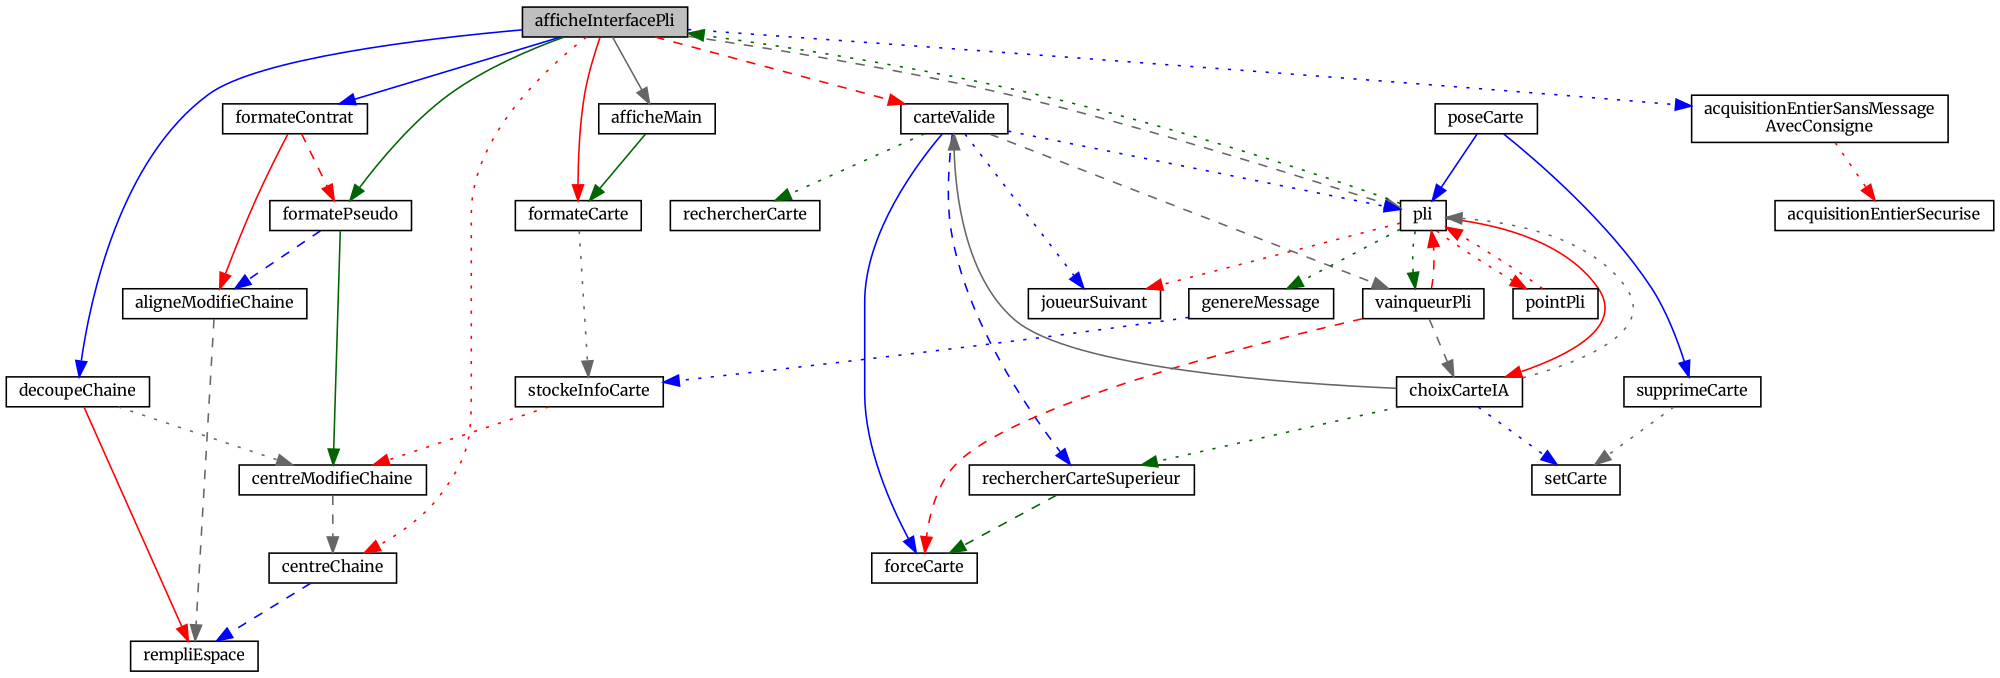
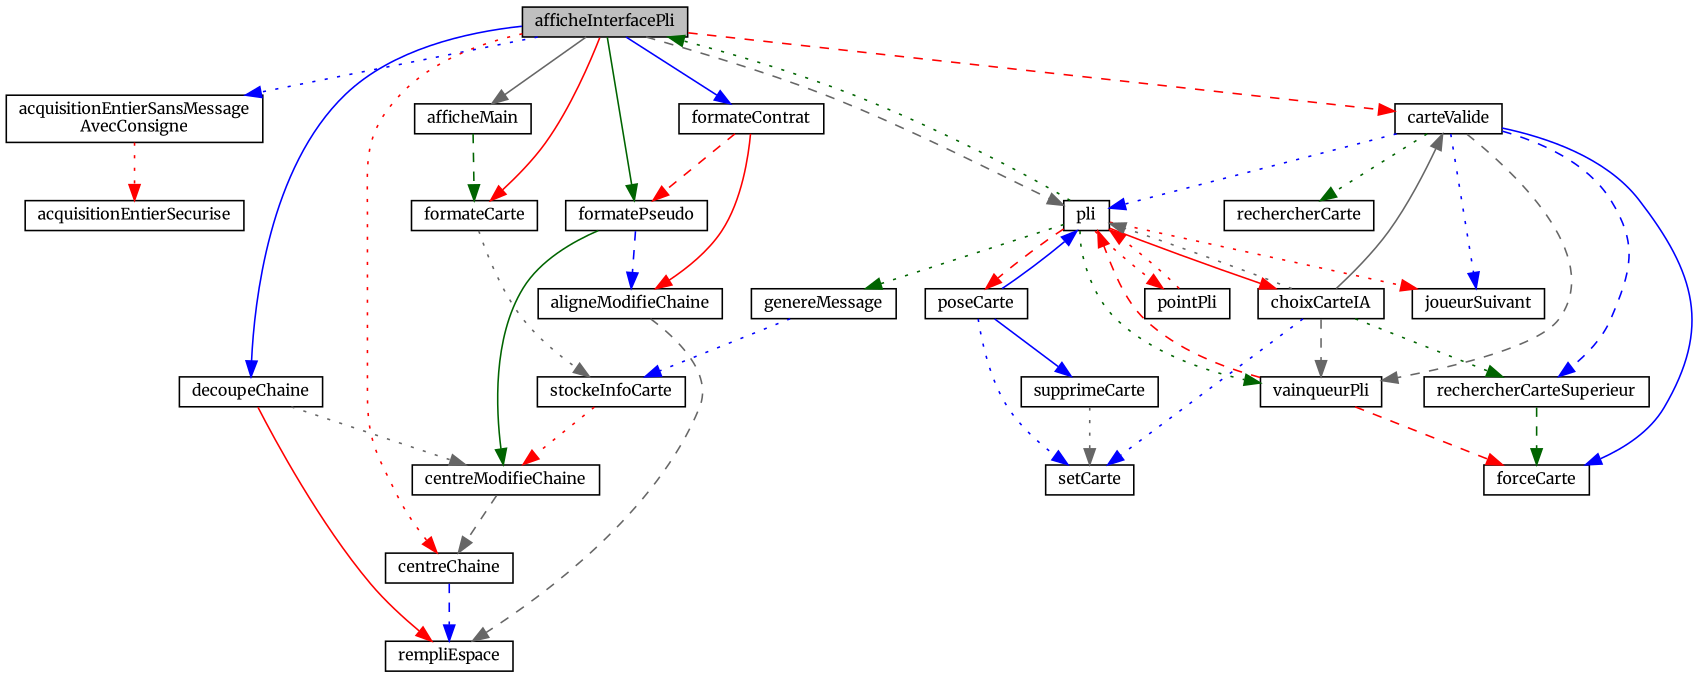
  digraph {
    fontname=Merriweather
    rankdir=TB
    node [color=black fillcolor=white fontname=Merriweather fontsize=10 shape=record style=filled]
    edge [color=red fontname=Merriweather fontsize=10 labelfontname=Helvetica labelfontsize=10 style=dotted]
    n1 [fillcolor=grey75 fontcolor=black height=0.2 label=afficheInterfacePli width=0.4]
    n2 [height=0.2 label="acquisitionEntierSansMessage\lAvecConsigne" width=0.4]
    n3 [height=0.2 label=afficheMain width=0.4]
    n4 [height=0.2 label=formateCarte width=0.4]
    n5 [height=0.2 label=centreChaine width=0.4]
    n6 [height=0.2 label=carteValide width=0.4]
    n7 [height=0.2 label=pli width=0.4]
    n8 [height=0.2 label=decoupeChaine width=0.4]
    n9 [height=0.2 label=formateContrat width=0.4]
    n10 [height=0.2 label=formatePseudo width=0.4]
    n11 [height=0.2 label=acquisitionEntierSecurise width=0.4]
    n12 [height=0.2 label=stockeInfoCarte width=0.4]
    n13 [height=0.2 label=rempliEspace width=0.4]
    n14 [height=0.2 label=forceCarte width=0.4]
    n15 [height=0.2 label=joueurSuivant width=0.4]
    n16 [height=0.2 label=rechercherCarteSuperieur width=0.4]
    n17 [height=0.2 label=vainqueurPli width=0.4]
    n18 [height=0.2 label=rechercherCarte width=0.4]
    n19 [height=0.2 label=choixCarteIA width=0.4]
    n20 [height=0.2 label=genereMessage width=0.4]
    n21 [height=0.2 label=pointPli width=0.4]
    n22 [height=0.2 label=poseCarte width=0.4]
    n23 [height=0.2 label=centreModifieChaine width=0.4]
    n24 [height=0.2 label=aligneModifieChaine width=0.4]
    n25 [height=0.2 label=setCarte width=0.4]
    n26 [height=0.2 label=supprimeCarte width=0.4]
    n1 -> n2 [color=blue]
    n1 -> n3 [color=gray40 style=solid]
    n1 -> n4 [style=solid]
    n1 -> n5
    n1 -> n6 [style=dashed]
    n1 -> n7 [color=gray40 style=dashed]
    n1 -> n8 [color=blue style=solid]
    n1 -> n9 [color=blue style=solid]
    n1 -> n10 [color=darkgreen style=solid]
    n2 -> n11
-   n3 -> n4 [color=darkgreen style=solid]
+   n3 -> n4 [color=darkgreen style=dashed]
    n4 -> n12 [color=gray40]
    n5 -> n13 [color=blue style=dashed]
    n6 -> n7 [color=blue]
    n6 -> n14 [color=blue style=solid]
    n6 -> n15 [color=blue]
    n6 -> n16 [color=blue style=dashed]
    n6 -> n17 [color=gray40 style=dashed]
    n6 -> n18 [color=darkgreen]
    n7 -> n1 [color=darkgreen]
    n7 -> n15
    n7 -> n17 [color=darkgreen]
    n7 -> n19 [style=solid]
    n7 -> n20 [color=darkgreen]
    n7 -> n21
+   n7 -> n22 [style=dashed]
    n8 -> n13 [style=solid]
    n8 -> n23 [color=gray40]
    n9 -> n10 [style=dashed]
    n9 -> n24 [style=solid]
    n10 -> n23 [color=darkgreen style=solid]
    n10 -> n24 [color=blue style=dashed]
    n12 -> n23
    n16 -> n14 [color=darkgreen style=dashed]
    n17 -> n7 [style=dashed]
    n17 -> n14 [style=dashed]
    n19 -> n6 [color=gray40 style=solid]
    n19 -> n7 [color=gray40]
    n19 -> n16 [color=darkgreen]
-   n17 -> n19 [color=gray40 style=dashed]
+   n19 -> n17 [color=gray40 style=dashed]
    n19 -> n25 [color=blue]
    n20 -> n12 [color=blue]
    n21 -> n7
    n22 -> n7 [color=blue style=solid]
+   n22 -> n25 [color=blue]
    n22 -> n26 [color=blue style=solid]
    n23 -> n5 [color=gray40 style=dashed]
    n24 -> n13 [color=gray40 style=dashed]
    n26 -> n25 [color=gray40]
  }
